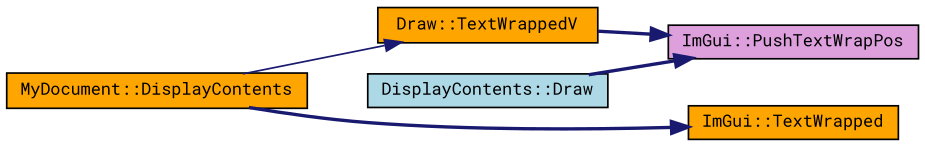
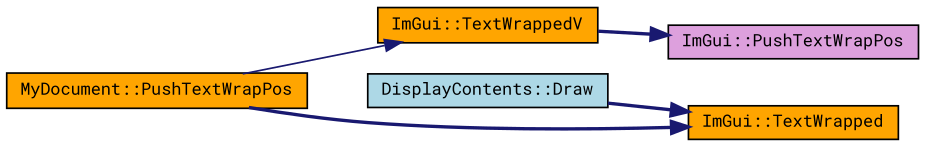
  digraph {
    fontname="Roboto Mono"
    rankdir=RL
    node [color=black fillcolor=orange fontname="Roboto Mono" fontsize=10 shape=record style=filled]
    edge [color=midnightblue dir=back fontname="Roboto Mono" fontsize=10 labelfontname=Helvetica labelfontsize=10 style=bold]
    n1 [fillcolor=plum fontcolor=black height=0.2 label="ImGui::PushTextWrapPos" width=0.4]
-   n2 [height=0.2 label="Draw::TextWrappedV" width=0.4]
-   n3 [height=0.2 label="MyDocument::DisplayContents" width=0.4]
+   n2 [height=0.2 label="ImGui::TextWrappedV" width=0.4]
+   n3 [height=0.2 label="MyDocument::PushTextWrapPos" width=0.4]
    n4 [height=0.2 label="ImGui::TextWrapped" width=0.4]
    n5 [fillcolor=lightblue height=0.2 label="DisplayContents::Draw" width=0.4]
    n1 -> n2
    n2 -> n3 [style=solid]
    n4 -> n3
-   n1 -> n5
+   n4 -> n5
  }
